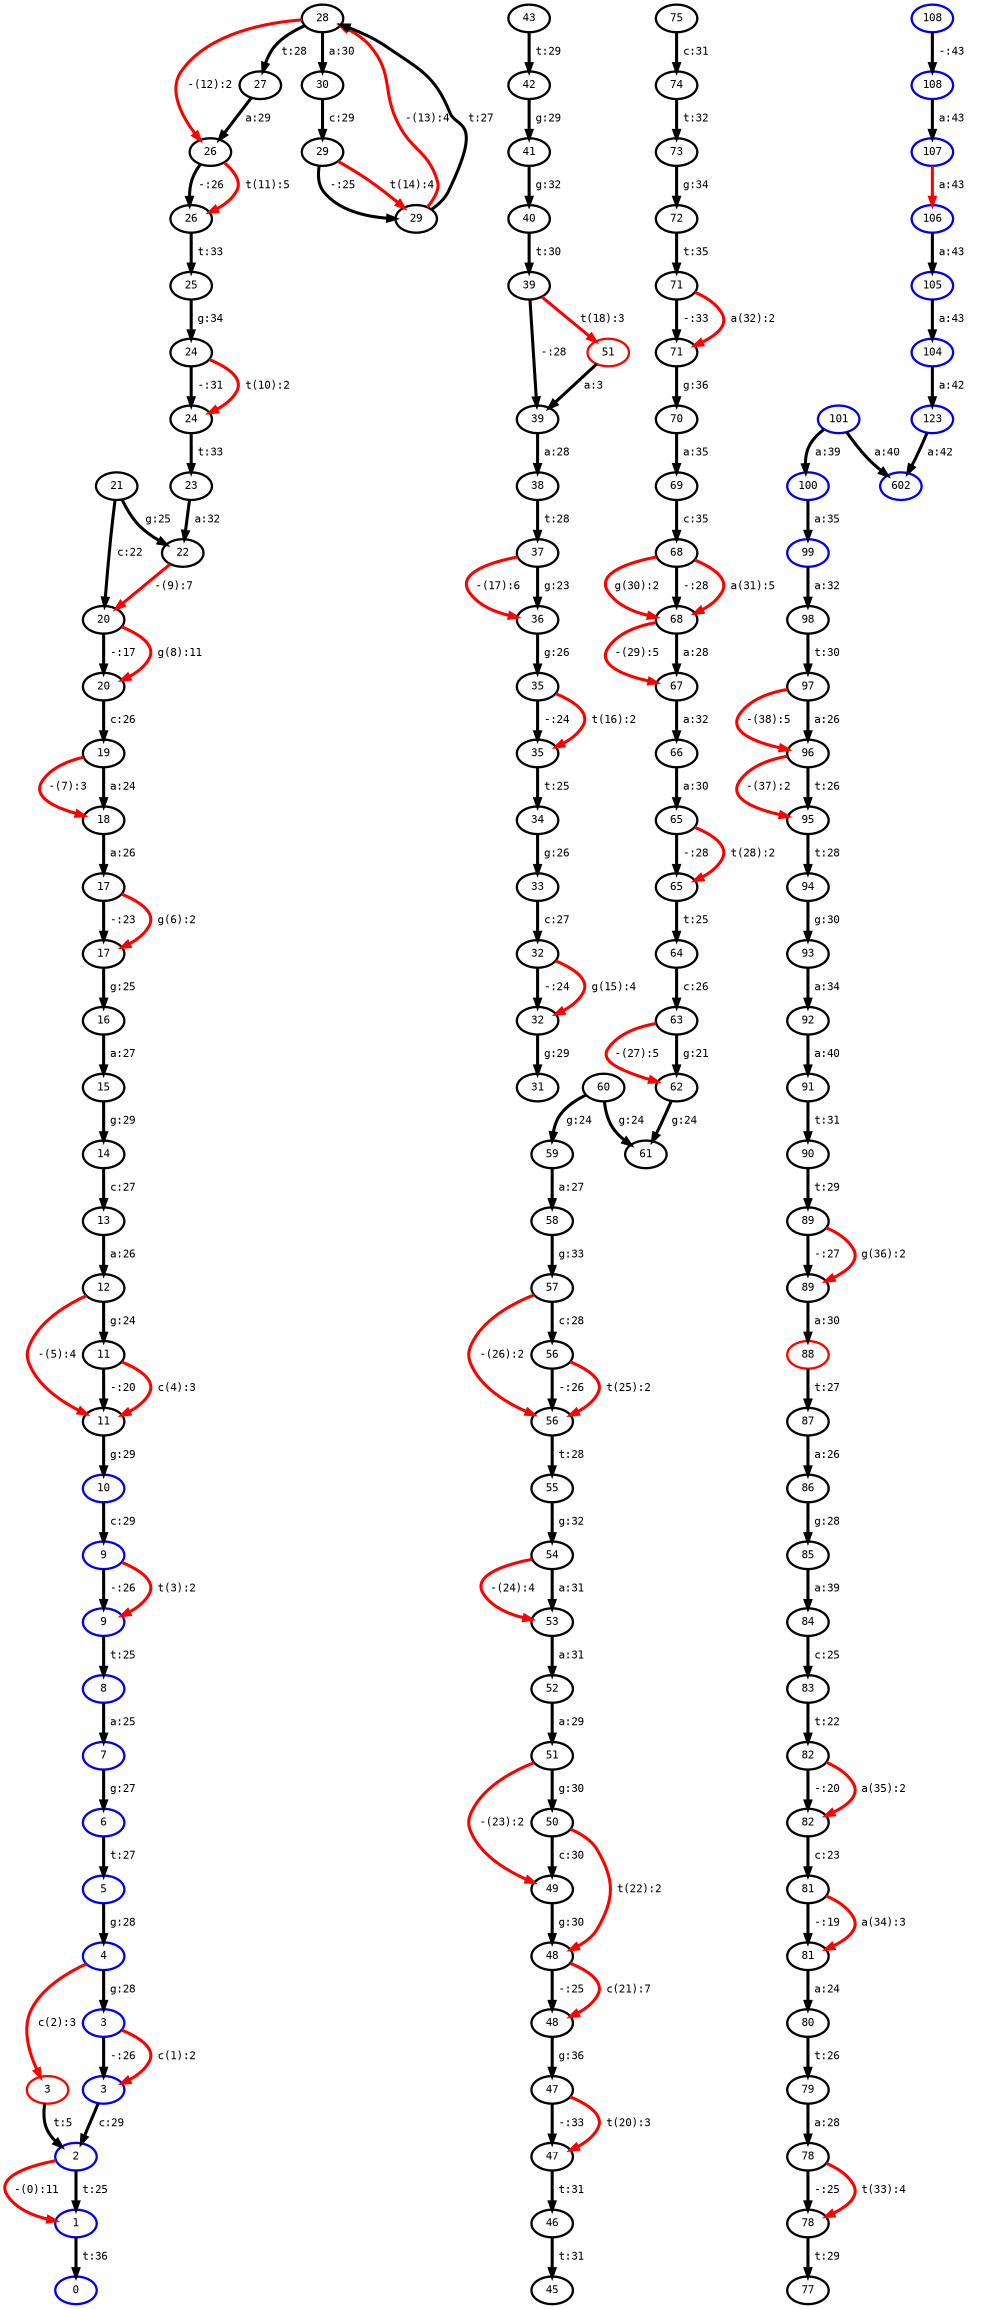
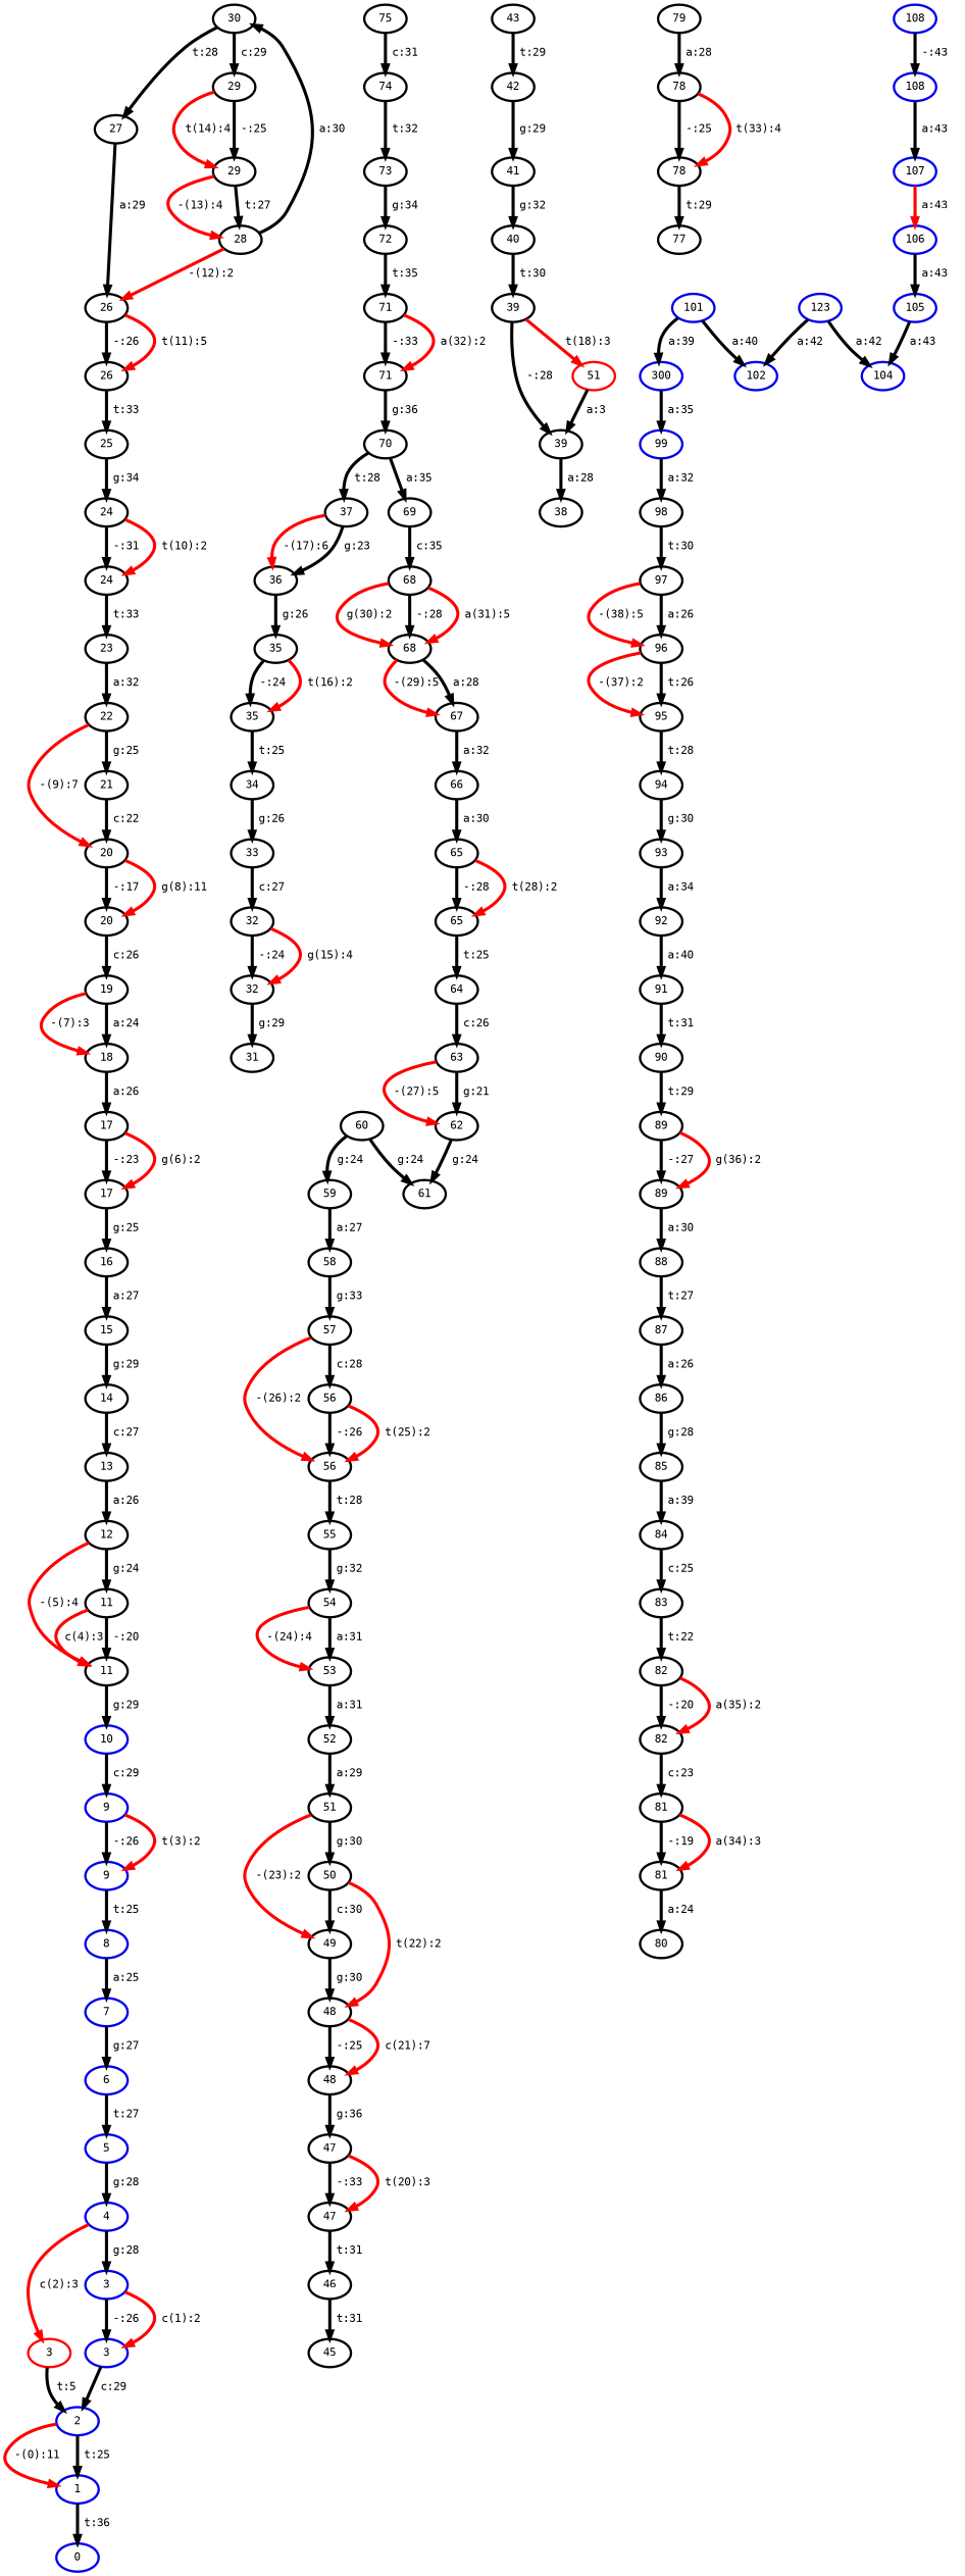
  digraph {
    fontname="DejaVu Sans Mono"
    node [color=black fontname="DejaVu Sans Mono" penwidth=3]
    edge [color=black fontname="DejaVu Sans Mono" penwidth=4 weight=10]
    n1 [color=blue2 label=0]
    n2 [color=blue2 label=1]
    n3 [color=blue2 label=2]
    3 [color=red]
    n5 [color=blue2 label=3]
    n6 [color=blue2 label=3]
    n7 [color=blue2 label=4]
    n8 [color=blue2 label=5]
    n9 [color=blue2 label=6]
    n10 [color=blue2 label=7]
    n11 [color=blue2 label=8]
    n12 [color=blue2 label=9]
    n13 [color=blue2 label=9]
    n14 [color=blue2 label=10]
    n15 [label=11]
    n16 [label=11]
    n17 [label=12]
    n18 [label=13]
    n19 [label=14]
    n20 [label=15]
    n21 [label=16]
    n22 [label=17]
    n23 [label=17]
    n24 [label=18]
    n25 [label=19]
    n26 [label=20]
    n27 [label=20]
    n28 [label=21]
    n29 [label=22]
    n30 [label=23]
    n31 [label=24]
    n32 [label=24]
    n33 [label=25]
    n34 [label=26]
    n35 [label=26]
    n36 [label=27]
    n37 [label=28]
    n38 [label=30]
    n39 [label=29]
    n40 [label=29]
    n41 [label=31]
    n42 [label=32]
    n43 [label=32]
    n44 [label=33]
    n45 [label=34]
    n46 [label=35]
    n47 [label=35]
    n48 [label=36]
    n49 [label=37]
    n50 [label=38]
    n51 [label=39]
    51 [color=red]
    n53 [label=39]
    n54 [label=40]
    n55 [label=41]
    n56 [label=42]
    n57 [label=43]
    n58 [label=45]
    n59 [label=46]
    n60 [label=47]
    n61 [label=47]
    n62 [label=48]
    n63 [label=48]
    n64 [label=49]
    n65 [label=50]
    n66 [label=51]
    n67 [label=52]
    n68 [label=53]
    n69 [label=54]
    n70 [label=55]
    n71 [label=56]
    n72 [label=56]
    n73 [label=57]
    n74 [label=58]
    n75 [label=59]
    n76 [label=60]
    n77 [label=61]
    n78 [label=62]
    n79 [label=63]
    n80 [label=64]
    n81 [label=65]
    n82 [label=65]
    n83 [label=66]
    n84 [label=67]
    n85 [label=68]
    n86 [label=68]
    n87 [label=69]
    n88 [label=70]
    n89 [label=71]
    n90 [label=71]
    n91 [label=72]
    n92 [label=73]
    n93 [label=74]
    n94 [label=75]
    n95 [label=77]
    n96 [label=78]
    n97 [label=78]
    n98 [label=79]
    n99 [label=80]
    n100 [label=81]
    n101 [label=81]
    n102 [label=82]
    n103 [label=82]
    n104 [label=83]
    n105 [label=84]
    n106 [label=85]
    n107 [label=86]
    n108 [label=87]
-   n109 [color=red label=88]
+   n109 [label=88]
    n110 [label=89]
    n111 [label=89]
    n112 [label=90]
    n113 [label=91]
    n114 [label=92]
    n115 [label=93]
    n116 [label=94]
    n117 [label=95]
    n118 [label=96]
    n119 [label=97]
    n120 [label=98]
    n121 [color=blue2 label=99]
-   n122 [color=blue2 label=100]
+   n122 [color=blue2 label=300]
    n123 [color=blue2 label=101]
-   n124 [color=blue2 label=602]
+   n124 [color=blue2 label=102]
    n125 [color=blue2 label=123]
    n126 [color=blue2 label=104]
    n127 [color=blue2 label=105]
    n128 [color=blue2 label=106]
    n129 [color=blue2 label=107]
    n130 [color=blue2 label=108]
    n131 [color=blue2 label=108]
    n2 -> n1 [label=" t:36  "]
    n3 -> n2 [color=red label=" -(0):11" weight=1]
    n3 -> n2 [label=" t:25  "]
    3 -> n3 [label=" t:5  "]
    n5 -> n3 [label=" c:29  "]
    n6 -> n5 [label=" -:26  "]
    n6 -> n5 [color=red label=" c(1):2" weight=1]
    n7 -> 3 [color=red label=" c(2):3" weight=1]
    n7 -> n6 [label=" g:28  "]
    n8 -> n7 [label=" g:28  "]
    n9 -> n8 [label=" t:27  "]
    n10 -> n9 [label=" g:27  "]
    n11 -> n10 [label=" a:25  "]
    n12 -> n11 [label=" t:25  "]
    n13 -> n12 [label=" -:26  "]
    n13 -> n12 [color=red label=" t(3):2" weight=1]
    n14 -> n13 [label=" c:29  "]
    n15 -> n14 [label=" g:29  "]
    n16 -> n15 [label=" -:20  "]
    n16 -> n15 [color=red label=" c(4):3" weight=1]
    n17 -> n15 [color=red label=" -(5):4" weight=1]
    n17 -> n16 [label=" g:24  "]
    n18 -> n17 [label=" a:26  "]
    n19 -> n18 [label=" c:27  "]
    n20 -> n19 [label=" g:29  "]
    n21 -> n20 [label=" a:27  "]
    n22 -> n21 [label=" g:25  "]
    n23 -> n22 [label=" -:23  "]
    n23 -> n22 [color=red label=" g(6):2" weight=1]
    n24 -> n23 [label=" a:26  "]
    n25 -> n24 [color=red label=" -(7):3" weight=1]
    n25 -> n24 [label=" a:24  "]
    n26 -> n25 [label=" c:26  "]
    n27 -> n26 [label=" -:17  "]
    n27 -> n26 [color=red label=" g(8):11" weight=1]
    n28 -> n27 [label=" c:22  "]
    n29 -> n27 [color=red label=" -(9):7" weight=1]
-   n28 -> n29 [label=" g:25  "]
+   n29 -> n28 [label=" g:25  "]
    n30 -> n29 [label=" a:32  "]
    n31 -> n30 [label=" t:33  "]
    n32 -> n31 [label=" -:31  "]
    n32 -> n31 [color=red label=" t(10):2" weight=1]
    n33 -> n32 [label=" g:34  "]
    n34 -> n33 [label=" t:33  "]
    n35 -> n34 [label=" -:26  "]
    n35 -> n34 [color=red label=" t(11):5" weight=1]
    n36 -> n35 [label=" a:29  "]
    n37 -> n35 [color=red label=" -(12):2" weight=1]
-   n37 -> n36 [label=" t:28  "]
+   n38 -> n36 [label=" t:28  "]
    n37 -> n38 [label=" a:30  "]
    n38 -> n40 [label=" c:29  "]
    n39 -> n37 [color=red label=" -(13):4" weight=1]
    n39 -> n37 [label=" t:27  "]
    n40 -> n39 [label=" -:25  "]
    n40 -> n39 [color=red label=" t(14):4" weight=1]
    n42 -> n41 [label=" g:29  "]
    n43 -> n42 [label=" -:24  "]
    n43 -> n42 [color=red label=" g(15):4" weight=1]
    n44 -> n43 [label=" c:27  "]
    n45 -> n44 [label=" g:26  "]
    n46 -> n45 [label=" t:25  "]
    n47 -> n46 [label=" -:24  "]
    n47 -> n46 [color=red label=" t(16):2" weight=1]
    n48 -> n47 [label=" g:26  "]
    n49 -> n48 [color=red label=" -(17):6" weight=1]
    n49 -> n48 [label=" g:23  "]
-   n50 -> n49 [label=" t:28  "]
+   n88 -> n49 [label=" t:28  "]
    n51 -> n50 [label=" a:28  "]
    51 -> n51 [label=" a:3  "]
    n53 -> n51 [label=" -:28  "]
    n53 -> 51 [color=red label=" t(18):3" weight=1]
    n54 -> n53 [label=" t:30  "]
    n55 -> n54 [label=" g:32  "]
    n56 -> n55 [label=" g:29  "]
    n57 -> n56 [label=" t:29  "]
    n59 -> n58 [label=" t:31  "]
    n60 -> n59 [label=" t:31  "]
    n61 -> n60 [label=" -:33  "]
    n61 -> n60 [color=red label=" t(20):3" weight=1]
    n62 -> n61 [label=" g:36  "]
    n63 -> n62 [label=" -:25  "]
    n63 -> n62 [color=red label=" c(21):7" weight=1]
    n64 -> n63 [label=" g:30  "]
    n65 -> n63 [color=red label=" t(22):2" weight=1]
    n65 -> n64 [label=" c:30  "]
    n66 -> n64 [color=red label=" -(23):2" weight=1]
    n66 -> n65 [label=" g:30  "]
    n67 -> n66 [label=" a:29  "]
    n68 -> n67 [label=" a:31  "]
    n69 -> n68 [color=red label=" -(24):4" weight=1]
    n69 -> n68 [label=" a:31  "]
    n70 -> n69 [label=" g:32  "]
    n71 -> n70 [label=" t:28  "]
    n72 -> n71 [label=" -:26  "]
    n72 -> n71 [color=red label=" t(25):2" weight=1]
    n73 -> n71 [color=red label=" -(26):2" weight=1]
    n73 -> n72 [label=" c:28  "]
    n74 -> n73 [label=" g:33  "]
    n75 -> n74 [label=" a:27  "]
    n76 -> n75 [label=" g:24  "]
    n76 -> n77 [label=" g:24  "]
    n78 -> n77 [label=" g:24  "]
    n79 -> n78 [color=red label=" -(27):5" weight=1]
    n79 -> n78 [label=" g:21  "]
    n80 -> n79 [label=" c:26  "]
    n81 -> n80 [label=" t:25  "]
    n82 -> n81 [label=" -:28  "]
    n82 -> n81 [color=red label=" t(28):2" weight=1]
    n83 -> n82 [label=" a:30  "]
    n84 -> n83 [label=" a:32  "]
    n85 -> n84 [color=red label=" -(29):5" weight=1]
    n85 -> n84 [label=" a:28  "]
    n86 -> n85 [color=red label=" g(30):2" weight=1]
    n86 -> n85 [label=" -:28  "]
    n86 -> n85 [color=red label=" a(31):5" weight=1]
    n87 -> n86 [label=" c:35  "]
    n88 -> n87 [label=" a:35  "]
    n89 -> n88 [label=" g:36  "]
    n90 -> n89 [label=" -:33  "]
    n90 -> n89 [color=red label=" a(32):2" weight=1]
    n91 -> n90 [label=" t:35  "]
    n92 -> n91 [label=" g:34  "]
    n93 -> n92 [label=" t:32  "]
    n94 -> n93 [label=" c:31  "]
    n96 -> n95 [label=" t:29  "]
    n97 -> n96 [label=" -:25  "]
    n97 -> n96 [color=red label=" t(33):4" weight=1]
    n98 -> n97 [label=" a:28  "]
-   n99 -> n98 [label=" t:26  "]
    n100 -> n99 [label=" a:24  "]
    n101 -> n100 [label=" -:19  "]
    n101 -> n100 [color=red label=" a(34):3" weight=1]
    n102 -> n101 [label=" c:23  "]
    n103 -> n102 [label=" -:20  "]
    n103 -> n102 [color=red label=" a(35):2" weight=1]
    n104 -> n103 [label=" t:22  "]
    n105 -> n104 [label=" c:25  "]
    n106 -> n105 [label=" a:39  "]
    n107 -> n106 [label=" g:28  "]
    n108 -> n107 [label=" a:26  "]
    n109 -> n108 [label=" t:27  "]
    n110 -> n109 [label=" a:30  "]
    n111 -> n110 [label=" -:27  "]
    n111 -> n110 [color=red label=" g(36):2" weight=1]
    n112 -> n111 [label=" t:29  "]
    n113 -> n112 [label=" t:31  "]
    n114 -> n113 [label=" a:40  "]
    n115 -> n114 [label=" a:34  "]
    n116 -> n115 [label=" g:30  "]
    n117 -> n116 [label=" t:28  "]
    n118 -> n117 [color=red label=" -(37):2" weight=1]
    n118 -> n117 [label=" t:26  "]
    n119 -> n118 [color=red label=" -(38):5" weight=1]
    n119 -> n118 [label=" a:26  "]
    n120 -> n119 [label=" t:30  "]
    n121 -> n120 [label=" a:32  "]
    n122 -> n121 [label=" a:35  "]
    n123 -> n122 [label=" a:39  "]
    n123 -> n124 [label=" a:40  "]
    n125 -> n124 [label=" a:42  "]
-   n126 -> n125 [label=" a:42  "]
+   n125 -> n126 [label=" a:42  "]
    n127 -> n126 [label=" a:43  "]
    n128 -> n127 [label=" a:43  "]
    n129 -> n128 [color=red label=" a:43  "]
    n130 -> n129 [label=" a:43  "]
    n131 -> n130 [label=" -:43  "]
  }
